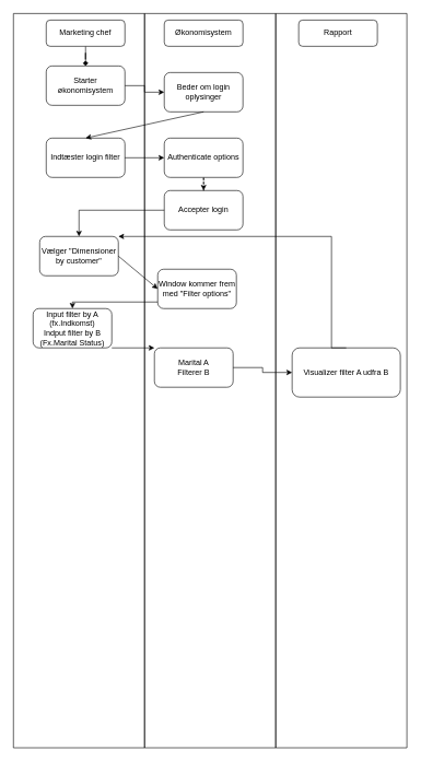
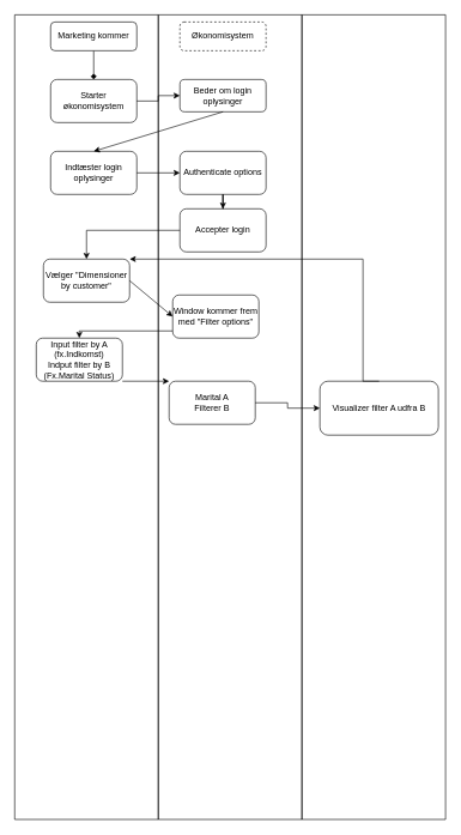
  <mxCell id="0" />
  <mxCell id="1" parent="0" />
  <mxCell id="2" value="" style="swimlane;startSize=0;" vertex="1" parent="1"><mxGeometry width="200" height="1120" as="geometry" x="20" y="20" /></mxCell>
  <mxCell id="3" value="" style="edgeStyle=orthogonalEdgeStyle;rounded=0;orthogonalLoop=1;jettySize=auto;html=1;endArrow=diamond;" edge="1" parent="2" source="4" target="6"><mxGeometry relative="1" as="geometry" /></mxCell>
- <mxCell id="4" value="Marketing chef" style="rounded=1;whiteSpace=wrap;html=1;fontSize=12;glass=0;strokeWidth=1;shadow=0;" parent="2" vertex="1"><mxGeometry x="50" y="10" width="120" height="40" as="geometry" /></mxCell>
+ <mxCell id="4" value="Marketing kommer" style="rounded=1;whiteSpace=wrap;html=1;fontSize=12;glass=0;strokeWidth=1;shadow=0;" parent="2" vertex="1"><mxGeometry x="50" y="10" width="120" height="40" as="geometry" /></mxCell>
  <mxCell id="5" value="Input filter by A (fx.Indkomst)&lt;br&gt;Indput filter by B (Fx.Marital Status)" style="rounded=1;whiteSpace=wrap;html=1;" vertex="1" parent="2"><mxGeometry x="30" y="450" width="120" height="60" as="geometry" /></mxCell>
- <mxCell id="6" value="Starter økonomisystem" style="rounded=1;whiteSpace=wrap;html=1;" vertex="1" parent="2"><mxGeometry x="50" y="80" width="120" height="60" as="geometry" /></mxCell>
- <mxCell id="7" value="Indtæster login filter" style="rounded=1;whiteSpace=wrap;html=1;" vertex="1" parent="2"><mxGeometry x="50" y="190" width="120" height="60" as="geometry" /></mxCell>
+ <mxCell id="6" value="Starter økonomisystem" style="rounded=1;whiteSpace=wrap;html=1;" vertex="1" parent="2"><mxGeometry x="50" y="90" width="120" height="60" as="geometry" /></mxCell>
+ <mxCell id="7" value="Indtæster login oplysinger" style="rounded=1;whiteSpace=wrap;html=1;" vertex="1" parent="2"><mxGeometry x="50" y="190" width="120" height="60" as="geometry" /></mxCell>
  <mxCell id="8" value="Vælger &quot;Dimensioner by customer&quot;" style="whiteSpace=wrap;html=1;rounded=1;" vertex="1" parent="2"><mxGeometry x="40" y="340" width="120" height="60" as="geometry" /></mxCell>
  <mxCell id="9" value="" style="swimlane;startSize=0;" vertex="1" parent="1"><mxGeometry x="420" width="200" height="1120" as="geometry" y="20" /></mxCell>
- <mxCell id="10" value="Rapport" style="rounded=1;whiteSpace=wrap;html=1;fontSize=12;glass=0;strokeWidth=1;shadow=0;" vertex="1" parent="9"><mxGeometry x="35" y="10" width="120" height="40" as="geometry" /></mxCell>
  <mxCell id="11" value="Visualizer filter A udfra B" style="rounded=1;whiteSpace=wrap;html=1;" vertex="1" parent="9"><mxGeometry x="25" y="510" width="165" height="75" as="geometry" /></mxCell>
  <mxCell id="12" value="" style="swimlane;startSize=0;" vertex="1" parent="1"><mxGeometry x="220" width="200" height="1120" as="geometry" y="20" /></mxCell>
  <mxCell id="13" value="Marital A&lt;br&gt;Filterer B" style="rounded=1;whiteSpace=wrap;html=1;" vertex="1" parent="12"><mxGeometry x="15" y="510" width="120" height="60" as="geometry" /></mxCell>
- <mxCell id="14" value="Beder om login oplysinger" style="rounded=1;whiteSpace=wrap;html=1;" vertex="1" parent="12"><mxGeometry x="30" y="90" width="120" height="60" as="geometry" /></mxCell>
+ <mxCell id="14" value="Beder om login oplysinger" style="rounded=1;whiteSpace=wrap;html=1;" vertex="1" parent="12"><mxGeometry x="30" y="90" width="120" height="45" as="geometry" /></mxCell>
  <mxCell id="15" value="Authenticate options" style="rounded=1;whiteSpace=wrap;html=1;" vertex="1" parent="12"><mxGeometry x="30" y="190" width="120" height="60" as="geometry" /></mxCell>
- <mxCell id="16" value="Økonomisystem" style="rounded=1;whiteSpace=wrap;html=1;fontSize=12;glass=0;strokeWidth=1;shadow=0;" vertex="1" parent="12"><mxGeometry x="30" y="10" width="120" height="40" as="geometry" /></mxCell>
+ <mxCell id="16" value="Økonomisystem" style="rounded=1;whiteSpace=wrap;html=1;fontSize=12;glass=0;strokeWidth=1;shadow=0;dashed=1;" vertex="1" parent="12"><mxGeometry x="30" y="10" width="120" height="40" as="geometry" /></mxCell>
  <mxCell id="17" value="Accepter login" style="whiteSpace=wrap;html=1;rounded=1;" vertex="1" parent="12"><mxGeometry x="30" y="270" width="120" height="60" as="geometry" /></mxCell>
- <mxCell id="18" value="" style="edgeStyle=orthogonalEdgeStyle;rounded=0;orthogonalLoop=1;jettySize=auto;html=1;dashed=1;" edge="1" parent="12" source="15" target="17"><mxGeometry relative="1" as="geometry" /></mxCell>
+ <mxCell id="18" value="" style="edgeStyle=orthogonalEdgeStyle;rounded=0;orthogonalLoop=1;jettySize=auto;html=1;" edge="1" parent="12" source="15" target="17"><mxGeometry relative="1" as="geometry" /></mxCell>
  <mxCell id="19" value="Window kommer frem med &quot;Filter options&quot;" style="whiteSpace=wrap;html=1;rounded=1;" vertex="1" parent="12"><mxGeometry x="20" y="390" width="120" height="60" as="geometry" /></mxCell>
  <mxCell id="20" value="" style="edgeStyle=orthogonalEdgeStyle;rounded=0;orthogonalLoop=1;jettySize=auto;html=1;" edge="1" parent="1" source="13" target="11"><mxGeometry relative="1" as="geometry" /></mxCell>
  <mxCell id="21" value="" style="edgeStyle=orthogonalEdgeStyle;rounded=0;orthogonalLoop=1;jettySize=auto;html=1;exitX=0.5;exitY=0;exitDx=0;exitDy=0;entryX=1;entryY=0;entryDx=0;entryDy=0;" edge="1" parent="1" source="11" target="8"><mxGeometry relative="1" as="geometry"><mxPoint x="290" y="630" as="targetPoint" /><Array as="points"><mxPoint x="505" y="360" /></Array></mxGeometry></mxCell>
  <mxCell id="22" value="" style="edgeStyle=orthogonalEdgeStyle;rounded=0;orthogonalLoop=1;jettySize=auto;html=1;" edge="1" parent="1" source="6" target="14"><mxGeometry relative="1" as="geometry" /></mxCell>
  <mxCell id="23" value="" style="endArrow=classic;html=1;rounded=0;entryX=0.5;entryY=0;entryDx=0;entryDy=0;exitX=0.5;exitY=1;exitDx=0;exitDy=0;" edge="1" parent="1" source="14" target="7"><mxGeometry width="50" height="50" relative="1" as="geometry"><mxPoint x="360" y="310" as="sourcePoint" /><mxPoint x="410" y="260" as="targetPoint" /></mxGeometry></mxCell>
  <mxCell id="24" value="" style="edgeStyle=orthogonalEdgeStyle;rounded=0;orthogonalLoop=1;jettySize=auto;html=1;" edge="1" parent="1" source="7" target="15"><mxGeometry relative="1" as="geometry" /></mxCell>
  <mxCell id="25" value="" style="edgeStyle=orthogonalEdgeStyle;rounded=0;orthogonalLoop=1;jettySize=auto;html=1;" edge="1" parent="1" source="17" target="8"><mxGeometry relative="1" as="geometry" /></mxCell>
  <mxCell id="26" value="" style="endArrow=classic;html=1;rounded=0;exitX=1;exitY=1;exitDx=0;exitDy=0;entryX=0;entryY=0;entryDx=0;entryDy=0;" edge="1" parent="1" source="5" target="13"><mxGeometry width="50" height="50" relative="1" as="geometry"><mxPoint x="330" y="550" as="sourcePoint" /><mxPoint x="380" y="500" as="targetPoint" /></mxGeometry></mxCell>
  <mxCell id="27" value="" style="endArrow=classic;html=1;rounded=0;entryX=0;entryY=0.5;entryDx=0;entryDy=0;exitX=1;exitY=0.5;exitDx=0;exitDy=0;" edge="1" parent="1" source="8" target="19"><mxGeometry width="50" height="50" relative="1" as="geometry"><mxPoint x="170" y="410" as="sourcePoint" /><mxPoint x="380" y="340" as="targetPoint" /></mxGeometry></mxCell>
  <mxCell id="28" value="" style="edgeStyle=orthogonalEdgeStyle;rounded=0;orthogonalLoop=1;jettySize=auto;html=1;entryX=0.5;entryY=0;entryDx=0;entryDy=0;" edge="1" parent="1" source="19" target="5"><mxGeometry relative="1" as="geometry"><mxPoint x="170" y="470" as="targetPoint" /><Array as="points"><mxPoint x="110" y="460" /></Array></mxGeometry></mxCell>
